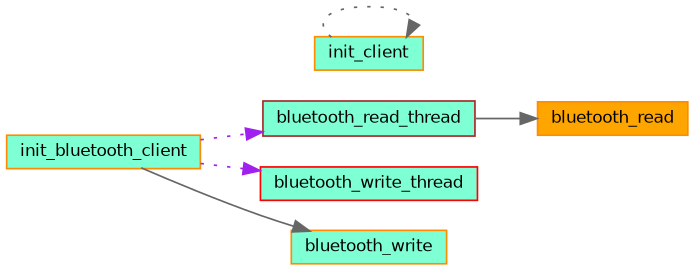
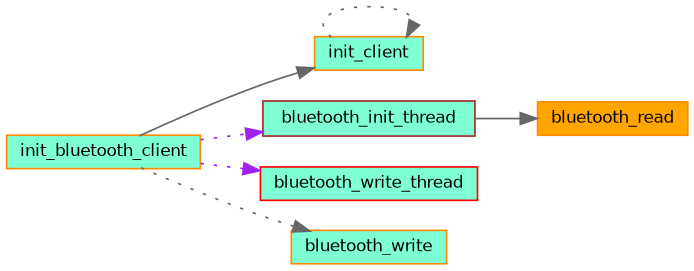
  digraph {
    rankdir=LR
    node [color=darkorange fillcolor=aquamarine fontname=Helvetica fontsize=10 shape=record style=filled]
    edge [color=gray40 fontname=Helvetica fontsize=10 labelfontname=Helvetica labelfontsize=10 style=solid]
    n1 [fontcolor=black height=0.2 label=init_bluetooth_client width=0.4]
    n2 [height=0.2 label=init_client width=0.4]
-   n3 [color=brown height=0.2 label=bluetooth_read_thread width=0.4]
+   n3 [color=brown height=0.2 label=bluetooth_init_thread width=0.4]
    n4 [color=red height=0.2 label=bluetooth_write_thread width=0.4]
    n5 [height=0.2 label=bluetooth_write width=0.4]
    n6 [fillcolor=orange height=0.2 label=bluetooth_read width=0.4]
+   n1 -> n2
    n1 -> n3 [color=purple style=dotted]
    n1 -> n4 [color=purple style=dotted]
-   n1 -> n5
+   n1 -> n5 [style=dotted]
    n2 -> n2 [style=dotted]
    n3 -> n6
  }
